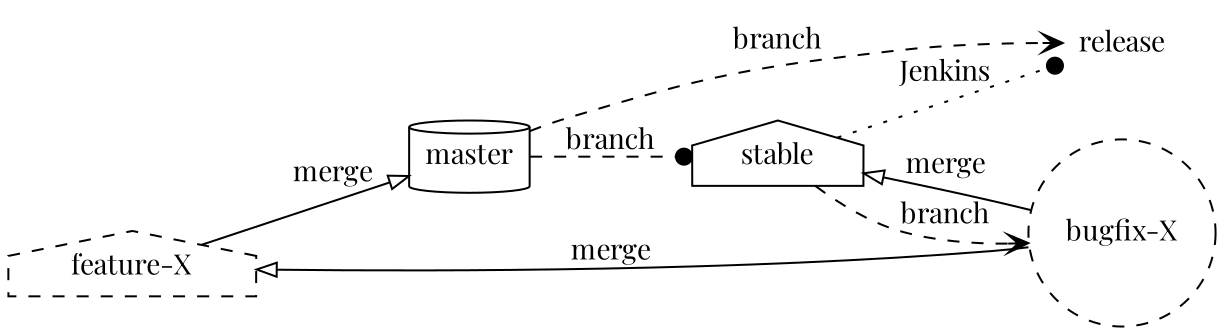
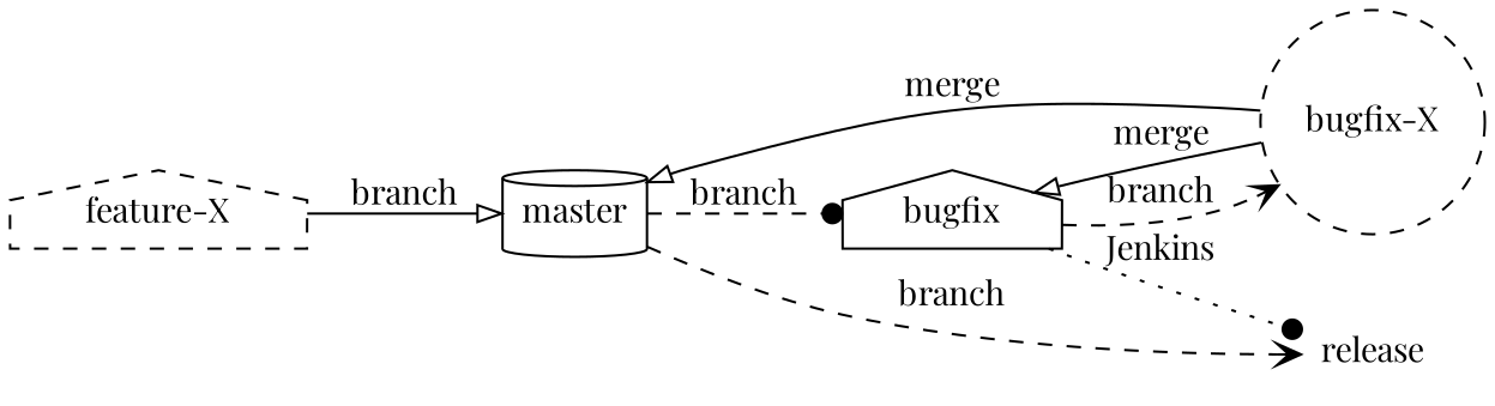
  digraph {
    fontname="Playfair Display"
    rankdir=LR
    node [fontname="Playfair Display" shape=house]
    edge [arrowhead=onormal fontname="Playfair Display"]
    "feature-X" [style=dashed]
    master [shape=cylinder]
-   stable
+   stable [label=bugfix]
    release [shape=none]
    "bugfix-X" [shape=circle style=dashed]
-   "feature-X" -> master [label=merge]
+   "feature-X" -> master [label=branch]
    master -> stable [arrowhead=dot label=branch style=dashed]
    master -> release [arrowhead=vee label=branch style=dashed]
    stable -> release [arrowhead=dot label=Jenkins style=dotted]
    stable -> "bugfix-X" [arrowhead=vee label=branch style=dashed]
-   "bugfix-X" -> "feature-X" [label=merge]
+   "bugfix-X" -> master [label=merge]
    "bugfix-X" -> stable [label=merge]
  }
